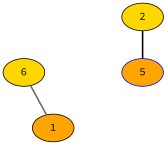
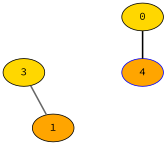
  graph {
    fontname="Source Code Pro"
    node [fillcolor=gold fontname="Source Code Pro" style=filled]
    edge [fontname="Source Code Pro" style=invis]
-   3 [label=6]
-   4 [color=blue fillcolor=orange label=5]
+   3
+   4 [color=blue fillcolor=orange]
    fake [style=invis fillcolor=""]
    1 [fillcolor=orange]
-   2
+   2 [label=0]
    subgraph sub_1 {
      rank=same
      3
      4
      fake
    }
    3 -- fake
    fake -- 1
    1 -- 3 [color=gray40 style=bold]
    2 -- 4 [color=black style=bold]
  }
